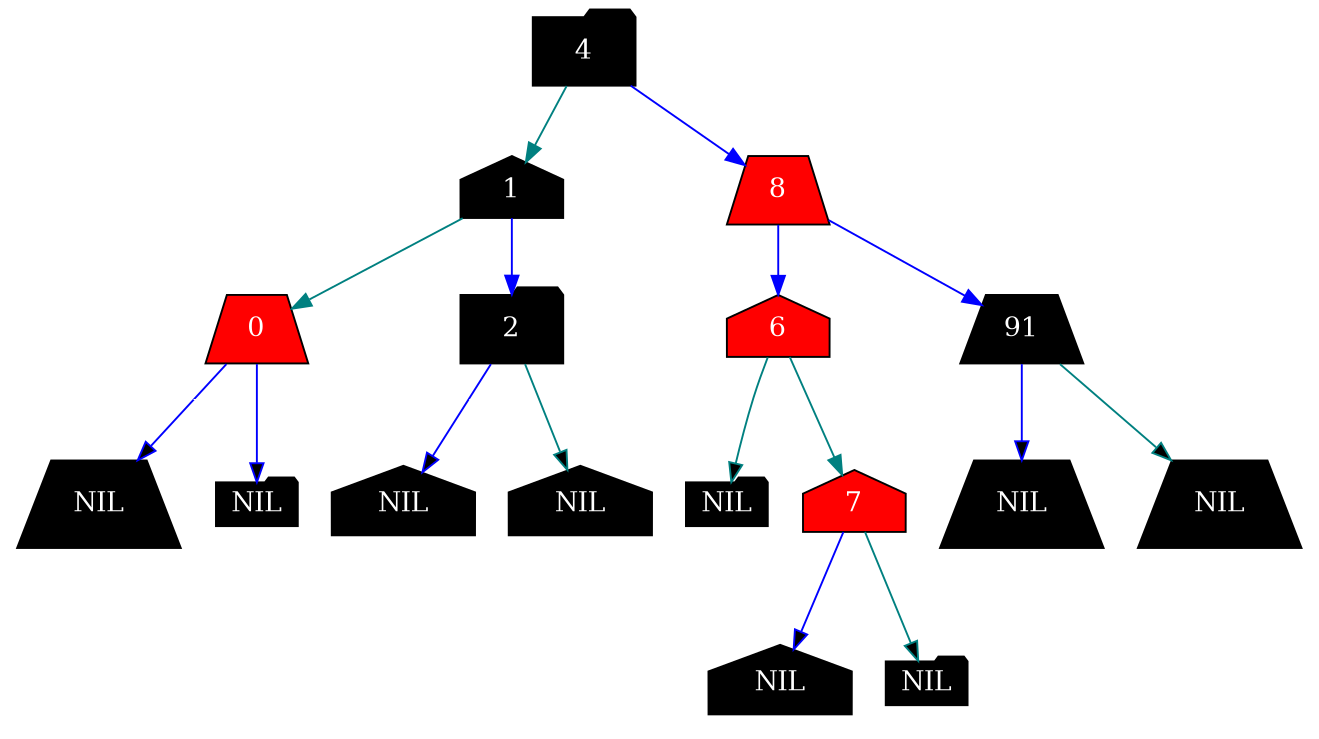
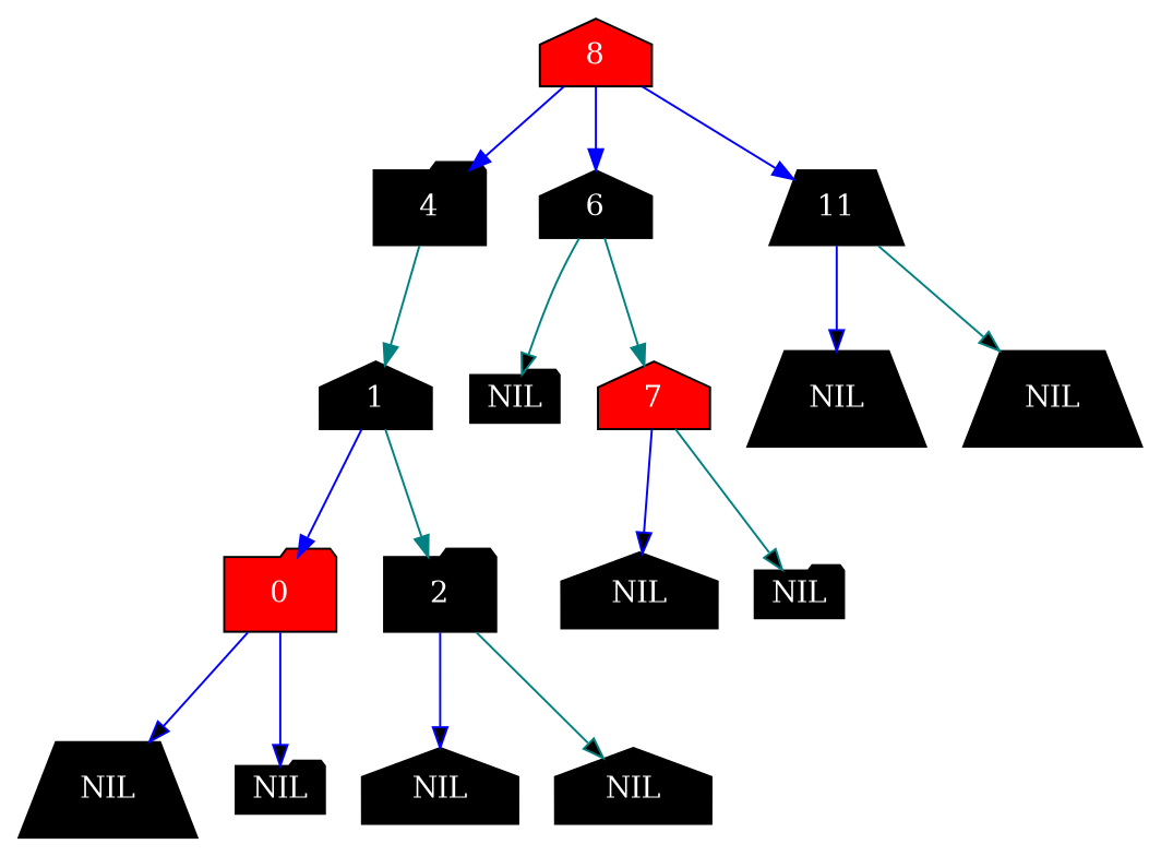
  digraph {
    node [fillcolor=black fontcolor=white shape=folder style=filled]
    edge [color=teal style=filled fillcolor=black fontcolor=white shape=box]
    n1 [label=4]
    n2 [label=1 shape=house]
-   n3 [fillcolor=red label=8 shape=trapezium]
-   n4 [fillcolor=red label=0 shape=trapezium]
+   n3 [fillcolor=red label=8 shape=house]
+   n4 [fillcolor=red label=0]
    n5 [label=2]
-   n6 [fillcolor=red label=6 shape=house]
-   n7 [label=91 shape=trapezium]
+   n6 [label=6 shape=house]
+   n7 [label=11 shape=trapezium]
    n8 [height=0.2 label=NIL shape=trapezium width=0.4]
    n9 [height=0.2 label=NIL width=0.4]
    n10 [height=0.2 label=NIL shape=house width=0.4]
    n11 [height=0.2 label=NIL shape=house width=0.4]
    n12 [height=0.2 label=NIL width=0.4]
    n13 [fillcolor=red label=7 shape=house]
    n14 [height=0.2 label=NIL shape=trapezium width=0.4]
    n15 [height=0.2 label=NIL shape=trapezium width=0.4]
    n16 [height=0.2 label=NIL shape=house width=0.4]
    n17 [height=0.2 label=NIL width=0.4]
    n1 -> n2 [style="" fillcolor="" fontcolor="" shape=""]
-   n1 -> n3 [color=blue style="" fillcolor="" fontcolor="" shape=""]
-   n2 -> n4 [style="" fillcolor="" fontcolor="" shape=""]
-   n2 -> n5 [color=blue style="" fillcolor="" fontcolor="" shape=""]
+   n3 -> n1 [color=blue style="" fillcolor="" fontcolor="" shape=""]
+   n2 -> n4 [color=blue style="" fillcolor="" fontcolor="" shape=""]
+   n2 -> n5 [style="" fillcolor="" fontcolor="" shape=""]
    n3 -> n6 [color=blue style="" fillcolor="" fontcolor="" shape=""]
    n3 -> n7 [color=blue fillcolor="" fontcolor="" shape=""]
    n4 -> n8 [color=blue height=0.2 label=NIL width=0.4]
    n4 -> n9 [color=blue height=0.2 label=NIL width=0.4]
    n5 -> n10 [color=blue height=0.2 label=NIL width=0.4]
    n5 -> n11 [height=0.2 label=NIL width=0.4]
    n6 -> n12 [height=0.2 label=NIL width=0.4]
    n6 -> n13 [style="" fillcolor="" fontcolor="" shape=""]
    n7 -> n14 [color=blue height=0.2 label=NIL width=0.4]
    n7 -> n15 [height=0.2 label=NIL width=0.4]
    n13 -> n16 [color=blue height=0.2 label=NIL width=0.4]
    n13 -> n17 [height=0.2 label=NIL width=0.4]
  }
